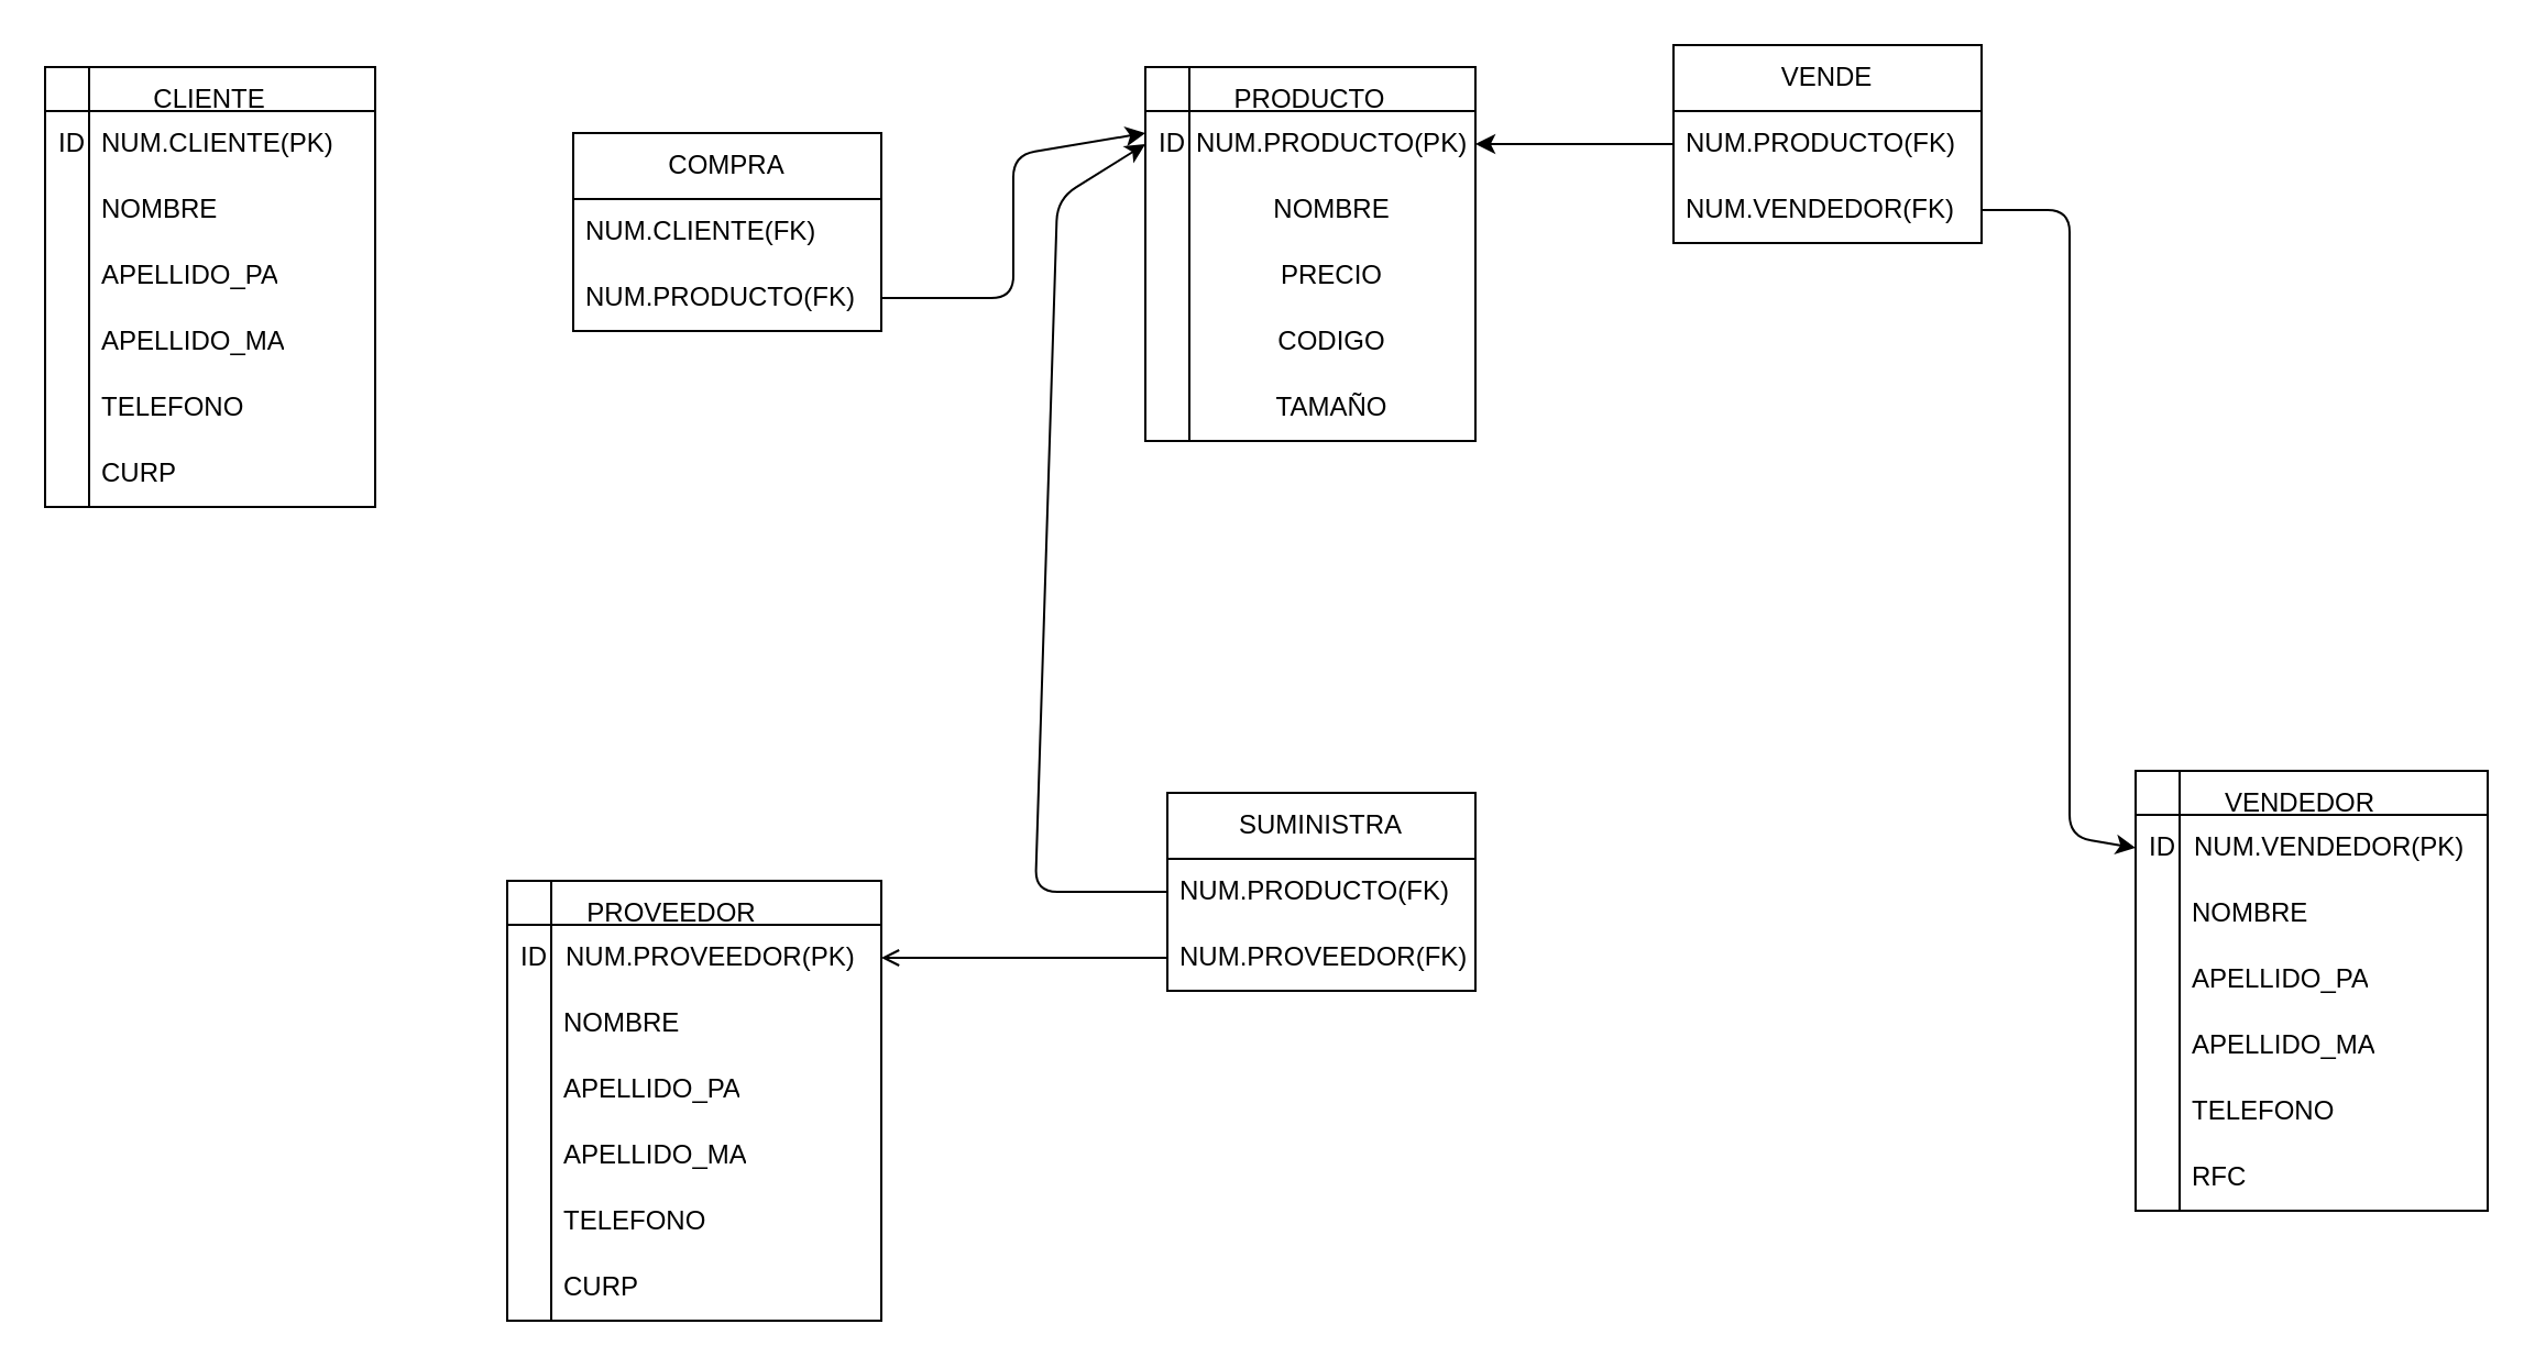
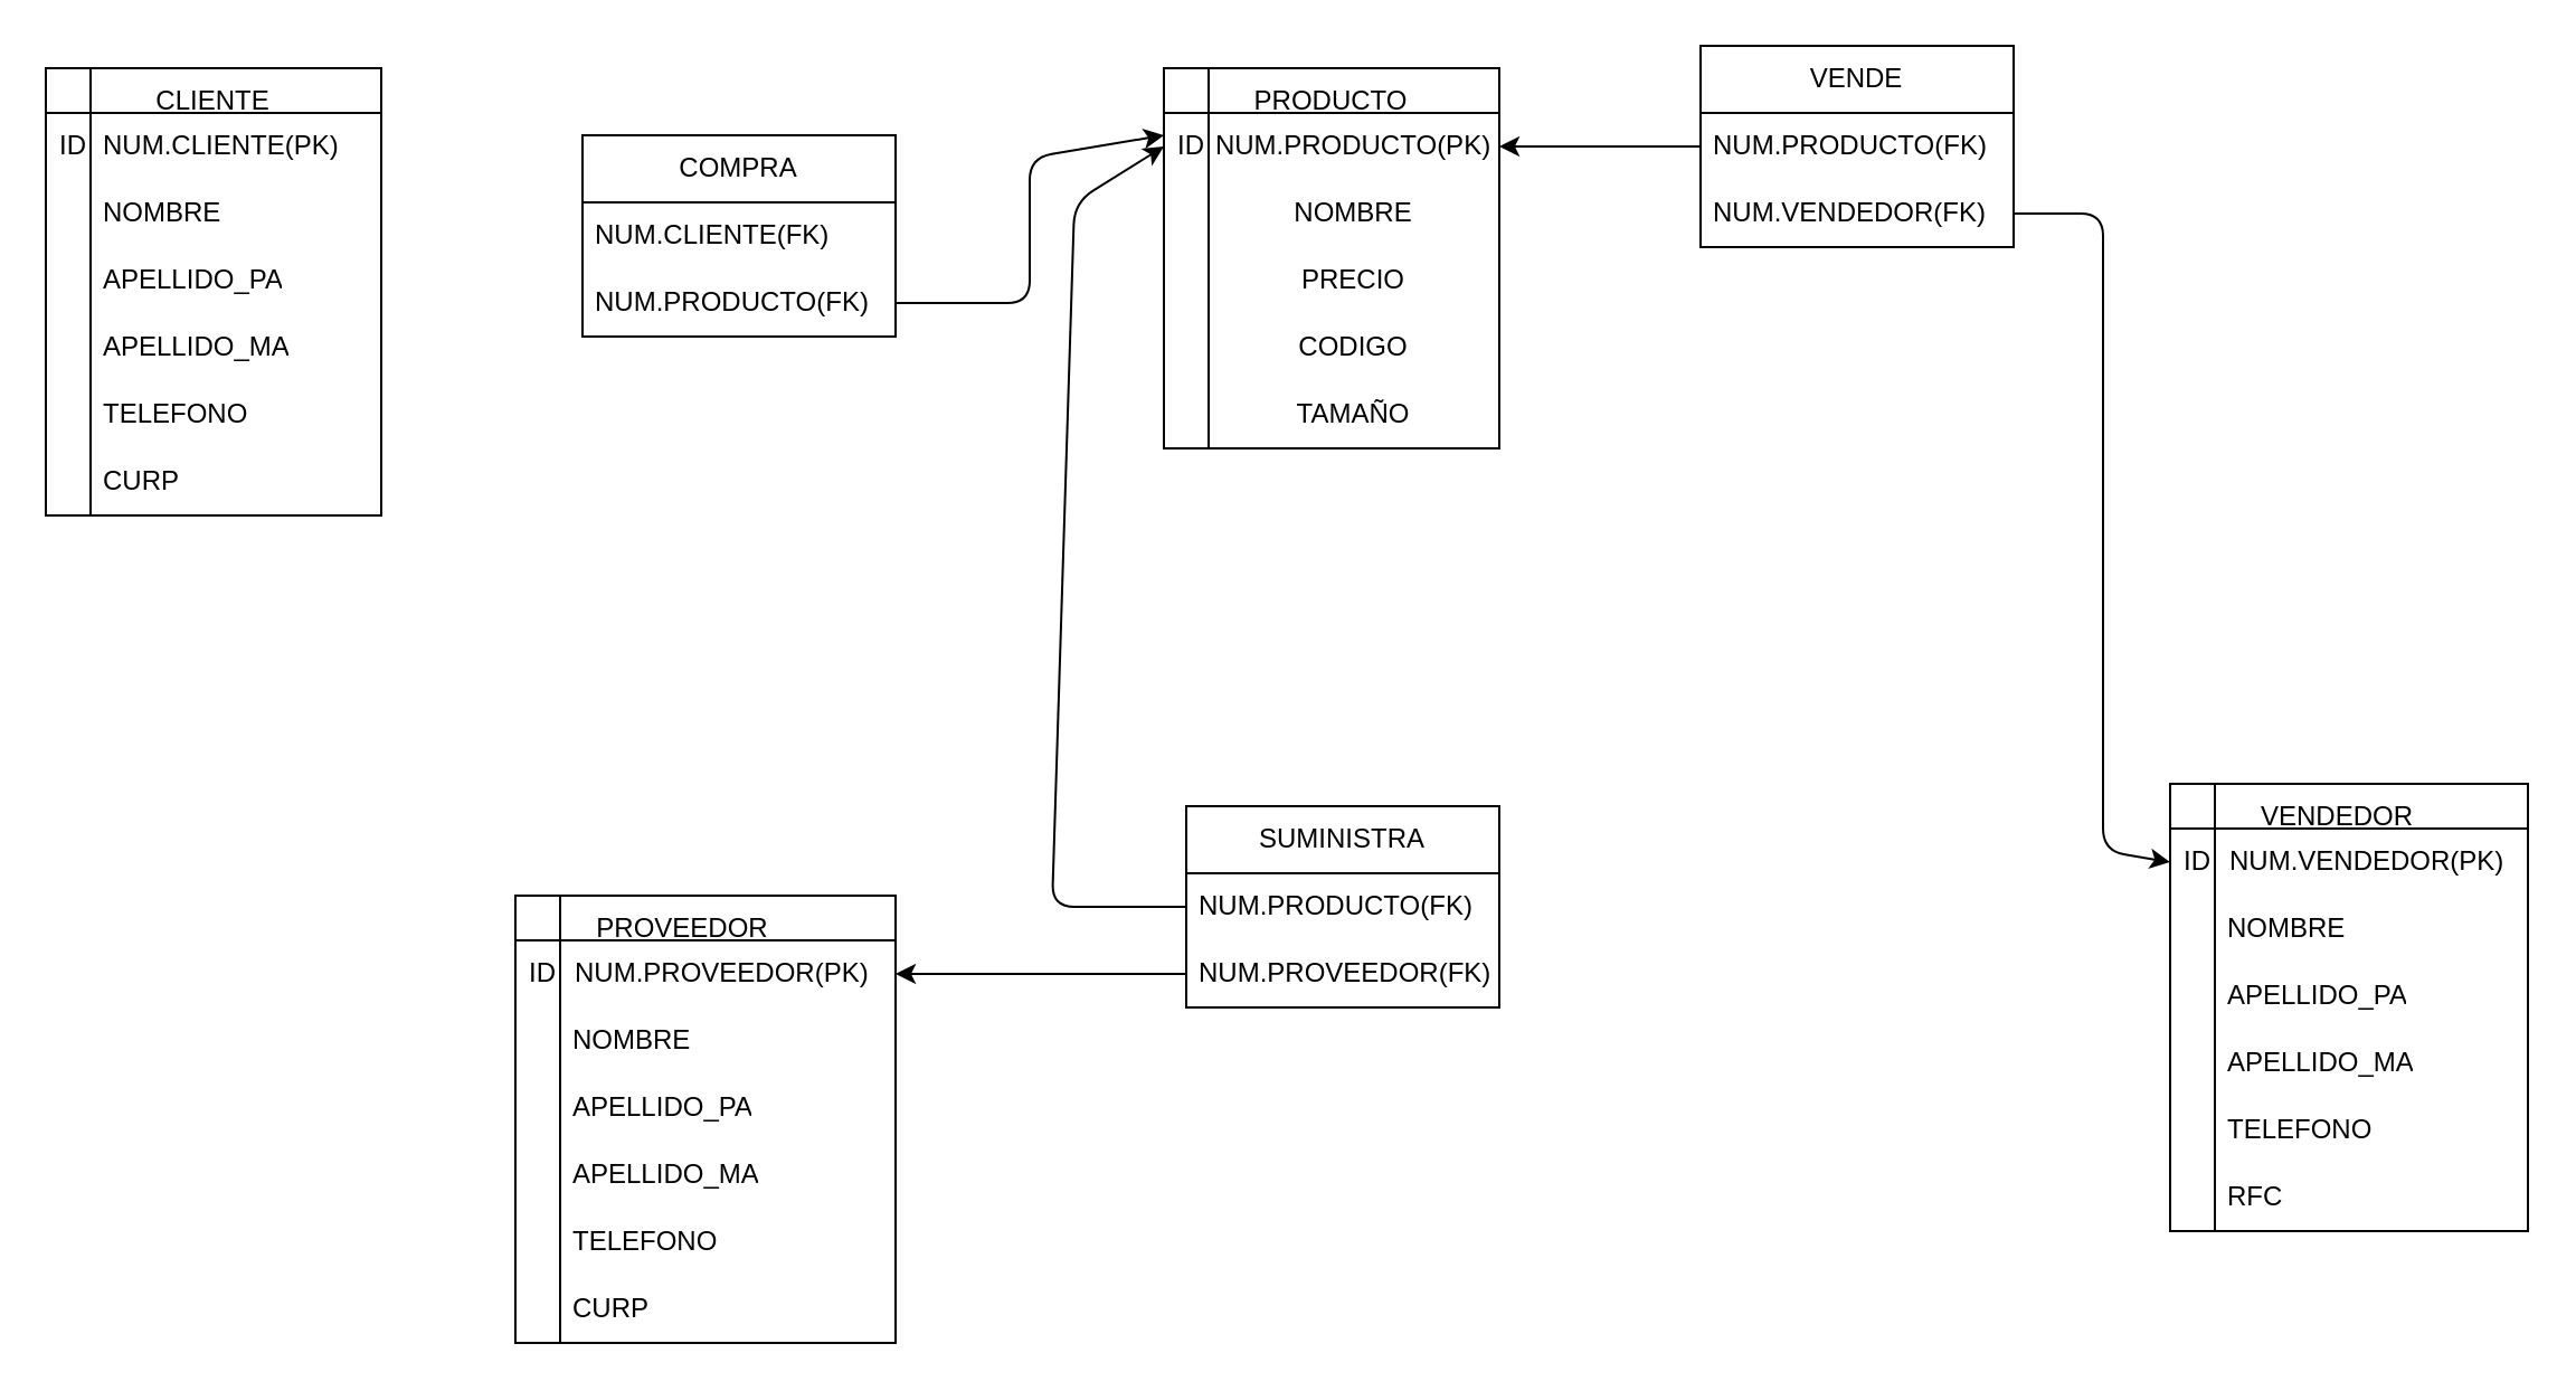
  <mxCell id="0" />
  <mxCell id="1" parent="0" />
  <mxCell id="2" value="" style="shape=internalStorage;whiteSpace=wrap;html=1;backgroundOutline=1;" vertex="1" parent="1"><mxGeometry x="520" y="30" width="150" height="170" as="geometry" /></mxCell>
  <mxCell id="3" value="PRODUCTO" style="text;html=1;strokeColor=none;fillColor=none;align=center;verticalAlign=middle;whiteSpace=wrap;rounded=0;" vertex="1" parent="1"><mxGeometry x="565" y="30" width="60" height="30" as="geometry" /></mxCell>
  <mxCell id="4" value="NUM.PRODUCTO&lt;span style=&quot;text-align: left;&quot;&gt;(PK)&lt;/span&gt;" style="text;html=1;strokeColor=none;fillColor=none;align=center;verticalAlign=middle;whiteSpace=wrap;rounded=0;" vertex="1" parent="1"><mxGeometry x="540" y="50" width="130" height="30" as="geometry" /></mxCell>
  <mxCell id="5" value="NOMBRE" style="text;html=1;strokeColor=none;fillColor=none;align=center;verticalAlign=middle;whiteSpace=wrap;rounded=0;" vertex="1" parent="1"><mxGeometry x="540" y="80" width="130" height="30" as="geometry" /></mxCell>
  <mxCell id="6" value="PRECIO" style="text;html=1;strokeColor=none;fillColor=none;align=center;verticalAlign=middle;whiteSpace=wrap;rounded=0;" vertex="1" parent="1"><mxGeometry x="540" y="110" width="130" height="30" as="geometry" /></mxCell>
  <mxCell id="7" value="CODIGO" style="text;html=1;strokeColor=none;fillColor=none;align=center;verticalAlign=middle;whiteSpace=wrap;rounded=0;" vertex="1" parent="1"><mxGeometry x="540" y="140" width="130" height="30" as="geometry" /></mxCell>
  <mxCell id="8" value="TAMAÑO" style="text;html=1;strokeColor=none;fillColor=none;align=center;verticalAlign=middle;whiteSpace=wrap;rounded=0;" vertex="1" parent="1"><mxGeometry x="540" y="170" width="130" height="30" as="geometry" /></mxCell>
  <mxCell id="9" value="ID" style="text;html=1;strokeColor=none;fillColor=none;align=center;verticalAlign=middle;whiteSpace=wrap;rounded=0;" vertex="1" parent="1"><mxGeometry x="520" y="55" width="25" height="20" as="geometry" /></mxCell>
  <mxCell id="10" value="" style="shape=internalStorage;whiteSpace=wrap;html=1;backgroundOutline=1;" vertex="1" parent="1"><mxGeometry x="20" y="30" width="150" height="200" as="geometry" /></mxCell>
  <mxCell id="11" value="CLIENTE" style="text;html=1;strokeColor=none;fillColor=none;align=center;verticalAlign=middle;whiteSpace=wrap;rounded=0;" vertex="1" parent="1"><mxGeometry x="65" y="30" width="60" height="30" as="geometry" /></mxCell>
  <mxCell id="12" value="NUM.CLIENTE(PK)" style="text;strokeColor=none;fillColor=none;align=left;verticalAlign=middle;spacingLeft=4;spacingRight=4;overflow=hidden;points=[[0,0.5],[1,0.5]];portConstraint=eastwest;rotatable=0;whiteSpace=wrap;html=1;" vertex="1" parent="1"><mxGeometry x="40" y="50" width="130" height="30" as="geometry" /></mxCell>
  <mxCell id="13" value="NOMBRE" style="text;strokeColor=none;fillColor=none;align=left;verticalAlign=middle;spacingLeft=4;spacingRight=4;overflow=hidden;points=[[0,0.5],[1,0.5]];portConstraint=eastwest;rotatable=0;whiteSpace=wrap;html=1;" vertex="1" parent="1"><mxGeometry x="40" y="80" width="130" height="30" as="geometry" /></mxCell>
  <mxCell id="14" value="APELLIDO_PA" style="text;strokeColor=none;fillColor=none;align=left;verticalAlign=middle;spacingLeft=4;spacingRight=4;overflow=hidden;points=[[0,0.5],[1,0.5]];portConstraint=eastwest;rotatable=0;whiteSpace=wrap;html=1;" vertex="1" parent="1"><mxGeometry x="40" y="110" width="130" height="30" as="geometry" /></mxCell>
  <mxCell id="15" value="APELLIDO_MA" style="text;strokeColor=none;fillColor=none;align=left;verticalAlign=middle;spacingLeft=4;spacingRight=4;overflow=hidden;points=[[0,0.5],[1,0.5]];portConstraint=eastwest;rotatable=0;whiteSpace=wrap;html=1;" vertex="1" parent="1"><mxGeometry x="40" y="140" width="130" height="30" as="geometry" /></mxCell>
  <mxCell id="16" value="TELEFONO" style="text;strokeColor=none;fillColor=none;align=left;verticalAlign=middle;spacingLeft=4;spacingRight=4;overflow=hidden;points=[[0,0.5],[1,0.5]];portConstraint=eastwest;rotatable=0;whiteSpace=wrap;html=1;" vertex="1" parent="1"><mxGeometry x="40" y="170" width="130" height="30" as="geometry" /></mxCell>
  <mxCell id="17" value="CURP" style="text;strokeColor=none;fillColor=none;align=left;verticalAlign=middle;spacingLeft=4;spacingRight=4;overflow=hidden;points=[[0,0.5],[1,0.5]];portConstraint=eastwest;rotatable=0;whiteSpace=wrap;html=1;" vertex="1" parent="1"><mxGeometry x="40" y="200" width="130" height="30" as="geometry" /></mxCell>
  <mxCell id="18" value="ID" style="text;html=1;strokeColor=none;fillColor=none;align=center;verticalAlign=middle;whiteSpace=wrap;rounded=0;" vertex="1" parent="1"><mxGeometry x="20" y="55" width="25" height="20" as="geometry" /></mxCell>
  <mxCell id="19" value="" style="shape=internalStorage;whiteSpace=wrap;html=1;backgroundOutline=1;" vertex="1" parent="1"><mxGeometry x="970" y="350" width="160" height="200" as="geometry" /></mxCell>
  <mxCell id="20" value="VENDEDOR" style="text;html=1;strokeColor=none;fillColor=none;align=center;verticalAlign=middle;whiteSpace=wrap;rounded=0;" vertex="1" parent="1"><mxGeometry x="1015" y="350" width="60" height="30" as="geometry" /></mxCell>
  <mxCell id="21" value="NUM.VENDEDOR(PK)" style="text;strokeColor=none;fillColor=none;align=left;verticalAlign=middle;spacingLeft=4;spacingRight=4;overflow=hidden;points=[[0,0.5],[1,0.5]];portConstraint=eastwest;rotatable=0;whiteSpace=wrap;html=1;" vertex="1" parent="1"><mxGeometry x="991" y="370" width="139" height="30" as="geometry" /></mxCell>
  <mxCell id="22" value="NOMBRE" style="text;strokeColor=none;fillColor=none;align=left;verticalAlign=middle;spacingLeft=4;spacingRight=4;overflow=hidden;points=[[0,0.5],[1,0.5]];portConstraint=eastwest;rotatable=0;whiteSpace=wrap;html=1;" vertex="1" parent="1"><mxGeometry x="990" y="400" width="130" height="30" as="geometry" /></mxCell>
  <mxCell id="23" value="APELLIDO_PA" style="text;strokeColor=none;fillColor=none;align=left;verticalAlign=middle;spacingLeft=4;spacingRight=4;overflow=hidden;points=[[0,0.5],[1,0.5]];portConstraint=eastwest;rotatable=0;whiteSpace=wrap;html=1;" vertex="1" parent="1"><mxGeometry x="990" y="430" width="130" height="30" as="geometry" /></mxCell>
  <mxCell id="24" value="APELLIDO_MA" style="text;strokeColor=none;fillColor=none;align=left;verticalAlign=middle;spacingLeft=4;spacingRight=4;overflow=hidden;points=[[0,0.5],[1,0.5]];portConstraint=eastwest;rotatable=0;whiteSpace=wrap;html=1;" vertex="1" parent="1"><mxGeometry x="990" y="460" width="130" height="30" as="geometry" /></mxCell>
  <mxCell id="25" value="TELEFONO" style="text;strokeColor=none;fillColor=none;align=left;verticalAlign=middle;spacingLeft=4;spacingRight=4;overflow=hidden;points=[[0,0.5],[1,0.5]];portConstraint=eastwest;rotatable=0;whiteSpace=wrap;html=1;" vertex="1" parent="1"><mxGeometry x="990" y="490" width="130" height="30" as="geometry" /></mxCell>
  <mxCell id="26" value="RFC" style="text;strokeColor=none;fillColor=none;align=left;verticalAlign=middle;spacingLeft=4;spacingRight=4;overflow=hidden;points=[[0,0.5],[1,0.5]];portConstraint=eastwest;rotatable=0;whiteSpace=wrap;html=1;" vertex="1" parent="1"><mxGeometry x="990" y="520" width="130" height="30" as="geometry" /></mxCell>
  <mxCell id="27" value="ID" style="text;html=1;strokeColor=none;fillColor=none;align=center;verticalAlign=middle;whiteSpace=wrap;rounded=0;" vertex="1" parent="1"><mxGeometry x="970" y="375" width="25" height="20" as="geometry" /></mxCell>
  <mxCell id="28" value="" style="shape=internalStorage;whiteSpace=wrap;html=1;backgroundOutline=1;" vertex="1" parent="1"><mxGeometry x="230" y="400" width="170" height="200" as="geometry" /></mxCell>
  <mxCell id="29" value="PROVEEDOR" style="text;html=1;strokeColor=none;fillColor=none;align=center;verticalAlign=middle;whiteSpace=wrap;rounded=0;" vertex="1" parent="1"><mxGeometry x="275" y="400" width="60" height="30" as="geometry" /></mxCell>
  <mxCell id="30" value="NUM.PROVEEDOR(PK)" style="text;strokeColor=none;fillColor=none;align=left;verticalAlign=middle;spacingLeft=4;spacingRight=4;overflow=hidden;points=[[0,0.5],[1,0.5]];portConstraint=eastwest;rotatable=0;whiteSpace=wrap;html=1;" vertex="1" parent="1"><mxGeometry x="251" y="420" width="149" height="30" as="geometry" /></mxCell>
  <mxCell id="31" value="NOMBRE" style="text;strokeColor=none;fillColor=none;align=left;verticalAlign=middle;spacingLeft=4;spacingRight=4;overflow=hidden;points=[[0,0.5],[1,0.5]];portConstraint=eastwest;rotatable=0;whiteSpace=wrap;html=1;" vertex="1" parent="1"><mxGeometry x="250" y="450" width="130" height="30" as="geometry" /></mxCell>
  <mxCell id="32" value="APELLIDO_PA" style="text;strokeColor=none;fillColor=none;align=left;verticalAlign=middle;spacingLeft=4;spacingRight=4;overflow=hidden;points=[[0,0.5],[1,0.5]];portConstraint=eastwest;rotatable=0;whiteSpace=wrap;html=1;" vertex="1" parent="1"><mxGeometry x="250" y="480" width="130" height="30" as="geometry" /></mxCell>
  <mxCell id="33" value="APELLIDO_MA" style="text;strokeColor=none;fillColor=none;align=left;verticalAlign=middle;spacingLeft=4;spacingRight=4;overflow=hidden;points=[[0,0.5],[1,0.5]];portConstraint=eastwest;rotatable=0;whiteSpace=wrap;html=1;" vertex="1" parent="1"><mxGeometry x="250" y="510" width="130" height="30" as="geometry" /></mxCell>
  <mxCell id="34" value="TELEFONO" style="text;strokeColor=none;fillColor=none;align=left;verticalAlign=middle;spacingLeft=4;spacingRight=4;overflow=hidden;points=[[0,0.5],[1,0.5]];portConstraint=eastwest;rotatable=0;whiteSpace=wrap;html=1;" vertex="1" parent="1"><mxGeometry x="250" y="540" width="130" height="30" as="geometry" /></mxCell>
  <mxCell id="35" value="CURP" style="text;strokeColor=none;fillColor=none;align=left;verticalAlign=middle;spacingLeft=4;spacingRight=4;overflow=hidden;points=[[0,0.5],[1,0.5]];portConstraint=eastwest;rotatable=0;whiteSpace=wrap;html=1;" vertex="1" parent="1"><mxGeometry x="250" y="570" width="130" height="30" as="geometry" /></mxCell>
  <mxCell id="36" value="ID" style="text;html=1;strokeColor=none;fillColor=none;align=center;verticalAlign=middle;whiteSpace=wrap;rounded=0;" vertex="1" parent="1"><mxGeometry x="230" y="425" width="25" height="20" as="geometry" /></mxCell>
  <mxCell id="37" value="COMPRA" style="swimlane;fontStyle=0;childLayout=stackLayout;horizontal=1;startSize=30;horizontalStack=0;resizeParent=1;resizeParentMax=0;resizeLast=0;collapsible=1;marginBottom=0;whiteSpace=wrap;html=1;" vertex="1" parent="1"><mxGeometry x="260" y="60" width="140" height="90" as="geometry" /></mxCell>
  <mxCell id="38" value="NUM.CLIENTE(FK)" style="text;strokeColor=none;fillColor=none;align=left;verticalAlign=middle;spacingLeft=4;spacingRight=4;overflow=hidden;points=[[0,0.5],[1,0.5]];portConstraint=eastwest;rotatable=0;whiteSpace=wrap;html=1;" vertex="1" parent="37"><mxGeometry y="30" width="140" height="30" as="geometry" /></mxCell>
  <mxCell id="39" value="NUM.PRODUCTO(FK)" style="text;strokeColor=none;fillColor=none;align=left;verticalAlign=middle;spacingLeft=4;spacingRight=4;overflow=hidden;points=[[0,0.5],[1,0.5]];portConstraint=eastwest;rotatable=0;whiteSpace=wrap;html=1;" vertex="1" parent="37"><mxGeometry y="60" width="140" height="30" as="geometry" /></mxCell>
  <mxCell id="40" style="edgeStyle=none;html=1;exitX=1;exitY=0.5;exitDx=0;exitDy=0;" edge="1" parent="1" source="39"><mxGeometry relative="1" as="geometry"><mxPoint x="520" y="60" as="targetPoint" /><Array as="points"><mxPoint x="460" y="135" /><mxPoint x="460" y="70" /></Array></mxGeometry></mxCell>
  <mxCell id="41" value="SUMINISTRA" style="swimlane;fontStyle=0;childLayout=stackLayout;horizontal=1;startSize=30;horizontalStack=0;resizeParent=1;resizeParentMax=0;resizeLast=0;collapsible=1;marginBottom=0;whiteSpace=wrap;html=1;" vertex="1" parent="1"><mxGeometry x="530" y="360" width="140" height="90" as="geometry" /></mxCell>
  <mxCell id="42" value="NUM.PRODUCTO(FK)" style="text;strokeColor=none;fillColor=none;align=left;verticalAlign=middle;spacingLeft=4;spacingRight=4;overflow=hidden;points=[[0,0.5],[1,0.5]];portConstraint=eastwest;rotatable=0;whiteSpace=wrap;html=1;" vertex="1" parent="41"><mxGeometry y="30" width="140" height="30" as="geometry" /></mxCell>
  <mxCell id="43" value="NUM.PROVEEDOR(FK)" style="text;strokeColor=none;fillColor=none;align=left;verticalAlign=middle;spacingLeft=4;spacingRight=4;overflow=hidden;points=[[0,0.5],[1,0.5]];portConstraint=eastwest;rotatable=0;whiteSpace=wrap;html=1;" vertex="1" parent="41"><mxGeometry y="60" width="140" height="30" as="geometry" /></mxCell>
  <mxCell id="44" value="VENDE" style="swimlane;fontStyle=0;childLayout=stackLayout;horizontal=1;startSize=30;horizontalStack=0;resizeParent=1;resizeParentMax=0;resizeLast=0;collapsible=1;marginBottom=0;whiteSpace=wrap;html=1;" vertex="1" parent="1"><mxGeometry x="760" y="20" width="140" height="90" as="geometry" /></mxCell>
  <mxCell id="45" value="NUM.PRODUCTO(FK)" style="text;strokeColor=none;fillColor=none;align=left;verticalAlign=middle;spacingLeft=4;spacingRight=4;overflow=hidden;points=[[0,0.5],[1,0.5]];portConstraint=eastwest;rotatable=0;whiteSpace=wrap;html=1;" vertex="1" parent="44"><mxGeometry y="30" width="140" height="30" as="geometry" /></mxCell>
  <mxCell id="46" value="NUM.VENDEDOR(FK)" style="text;strokeColor=none;fillColor=none;align=left;verticalAlign=middle;spacingLeft=4;spacingRight=4;overflow=hidden;points=[[0,0.5],[1,0.5]];portConstraint=eastwest;rotatable=0;whiteSpace=wrap;html=1;" vertex="1" parent="44"><mxGeometry y="60" width="140" height="30" as="geometry" /></mxCell>
  <mxCell id="47" style="edgeStyle=none;html=1;exitX=0;exitY=0.5;exitDx=0;exitDy=0;" edge="1" parent="1" source="42"><mxGeometry relative="1" as="geometry"><mxPoint x="520" y="65" as="targetPoint" /><Array as="points"><mxPoint x="470" y="405" /><mxPoint x="480" y="90" /></Array></mxGeometry></mxCell>
- <mxCell id="48" style="edgeStyle=none;html=1;exitX=0;exitY=0.5;exitDx=0;exitDy=0;entryX=1;entryY=0.5;entryDx=0;entryDy=0;endArrow=open;" edge="1" parent="1" source="43" target="30"><mxGeometry relative="1" as="geometry" /></mxCell>
+ <mxCell id="48" style="edgeStyle=none;html=1;exitX=0;exitY=0.5;exitDx=0;exitDy=0;entryX=1;entryY=0.5;entryDx=0;entryDy=0;" edge="1" parent="1" source="43" target="30"><mxGeometry relative="1" as="geometry" /></mxCell>
  <mxCell id="49" style="edgeStyle=none;html=1;exitX=0;exitY=0.5;exitDx=0;exitDy=0;entryX=1;entryY=0.5;entryDx=0;entryDy=0;" edge="1" parent="1" source="45" target="4"><mxGeometry relative="1" as="geometry" /></mxCell>
  <mxCell id="50" style="edgeStyle=none;html=1;exitX=1;exitY=0.5;exitDx=0;exitDy=0;" edge="1" parent="1" source="46"><mxGeometry relative="1" as="geometry"><mxPoint x="970" y="385" as="targetPoint" /><Array as="points"><mxPoint x="940" y="95" /><mxPoint x="940" y="380" /></Array></mxGeometry></mxCell>
